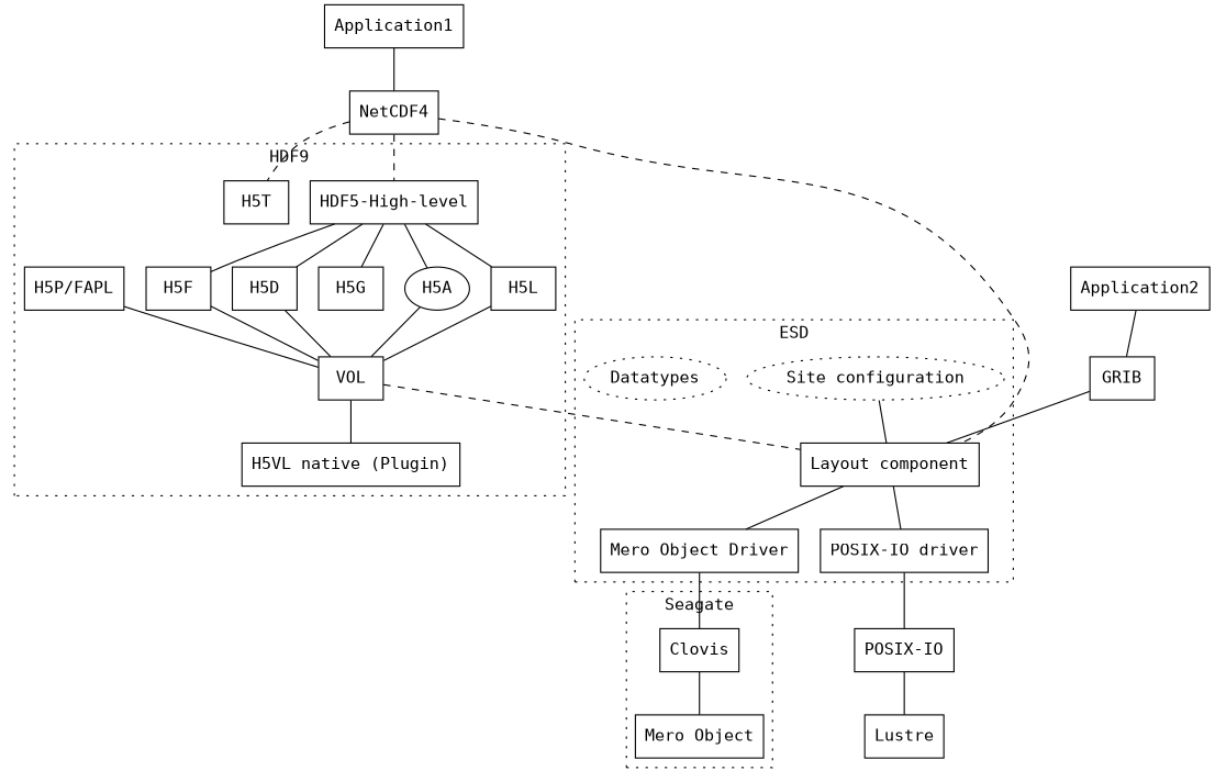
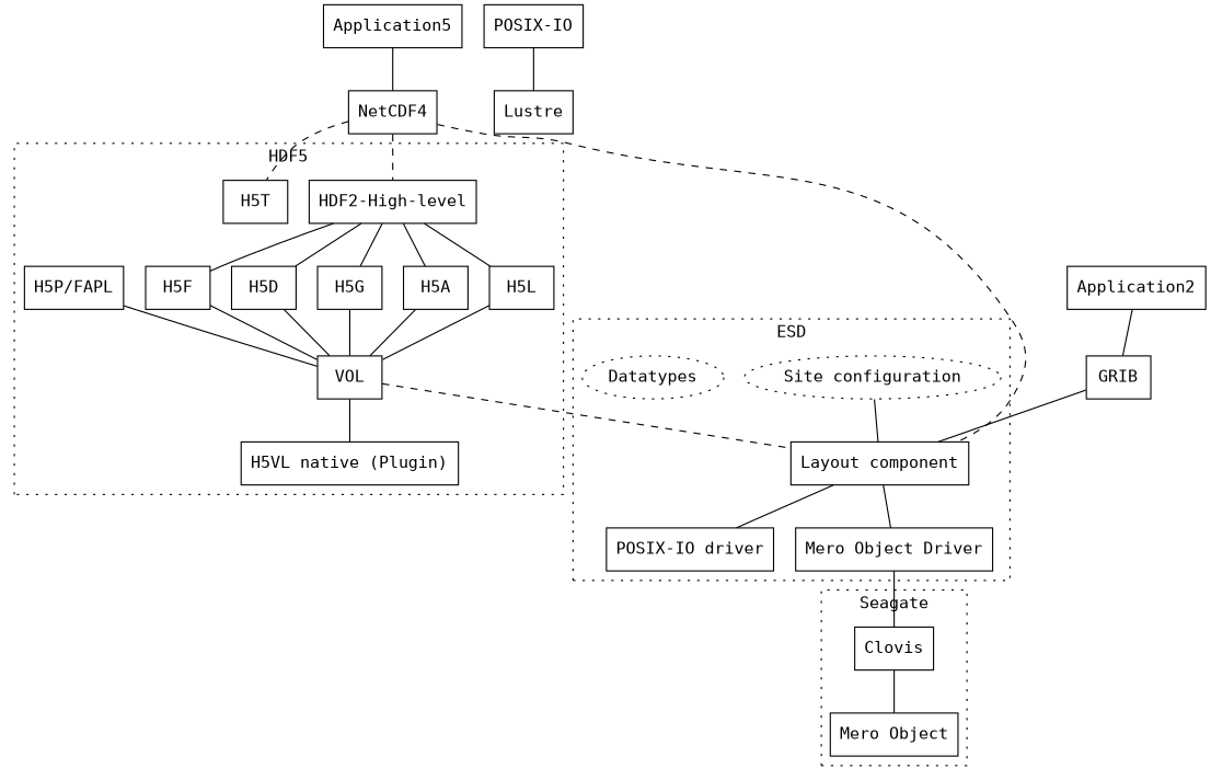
  graph {
    fontname="DejaVu Sans Mono"
    node [fontname="DejaVu Sans Mono" shape=box]
    edge [fontname="DejaVu Sans Mono"]
-   "HDF5-High-level"
+   "HDF5-High-level" [label="HDF2-High-level"]
    H5F
    H5D
    H5G
-   H5A [shape=ellipse]
+   H5A
    H5L
    H5T
    VOL
    "H5VL native (Plugin)"
    "H5P/FAPL"
    "Layout component"
    "POSIX-IO driver"
    "Site configuration" [shape=ellipse style=dotted]
    Datatypes [shape=ellipse style=dotted]
    "Mero Object Driver"
    Clovis
    "Mero Object"
    "POSIX-IO"
-   Application1
+   Application1 [label=Application5]
    NetCDF4
    Application2
    GRIB
    Lustre
    subgraph cluster_1 {
-     label=HDF9
+     label=HDF5
      style=dotted
      "HDF5-High-level"
      H5F
      H5D
      H5G
      H5A
      H5L
      H5T
      VOL
      "H5VL native (Plugin)"
      "H5P/FAPL"
    }
    subgraph cluster_2 {
      label=ESD
      style=dotted
      "Layout component"
      "POSIX-IO driver"
      "Site configuration"
      Datatypes
      "Mero Object Driver"
    }
    subgraph cluster_3 {
      label=Seagate
      style=dotted
      Clovis
      "Mero Object"
    }
    "HDF5-High-level" -- H5F
    "HDF5-High-level" -- H5D
    "HDF5-High-level" -- H5G
    "HDF5-High-level" -- H5A
    "HDF5-High-level" -- H5L
    H5F -- VOL
    H5D -- VOL
+   H5G -- VOL
    H5A -- VOL
    H5L -- VOL
    VOL -- "H5VL native (Plugin)"
    VOL -- "Layout component" [style=dashed]
    "H5P/FAPL" -- VOL
    "Layout component" -- "POSIX-IO driver"
    "Layout component" -- "Mero Object Driver"
-   "POSIX-IO driver" -- "POSIX-IO"
    "Site configuration" -- "Layout component"
    "Mero Object Driver" -- Clovis
    Clovis -- "Mero Object"
    "POSIX-IO" -- Lustre
    Application1 -- NetCDF4
    NetCDF4 -- "HDF5-High-level" [style=dashed]
    NetCDF4 -- H5T [style=dashed]
    NetCDF4 -- "Layout component" [style=dashed]
    Application2 -- GRIB
    GRIB -- "Layout component"
  }
